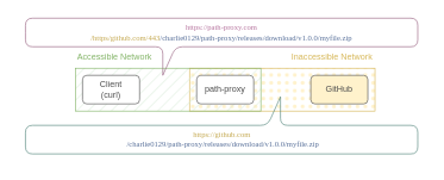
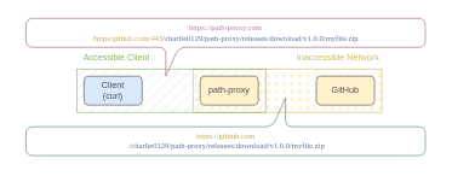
  <mxCell id="0" />
  <mxCell id="1" parent="0" />
  <mxCell id="2" value="" style="rounded=0;whiteSpace=wrap;html=1;fillColor=#fff2cc;strokeColor=#d6b656;fillStyle=dots;" vertex="1" parent="1"><mxGeometry x="265" y="95" width="260" height="60" as="geometry" /></mxCell>
  <mxCell id="3" value="" style="rounded=0;whiteSpace=wrap;html=1;fillColor=#d5e8d4;strokeColor=#82b366;fillStyle=hatch;" vertex="1" parent="1"><mxGeometry x="105" y="95" width="260" height="60" as="geometry" /></mxCell>
- <mxCell id="4" value="&lt;font style=&quot;color: rgb(77, 77, 77);&quot;&gt;Client&lt;/font&gt;&lt;div&gt;&lt;font style=&quot;color: rgb(77, 77, 77);&quot;&gt;(curl)&lt;/font&gt;&lt;/div&gt;" style="rounded=1;whiteSpace=wrap;html=1;strokeColor=#4D4D4D;" vertex="1" parent="1"><mxGeometry x="115" y="105" width="80" height="40" as="geometry" /></mxCell>
- <mxCell id="5" value="&lt;font style=&quot;color: rgb(77, 77, 77);&quot;&gt;path-proxy&lt;/font&gt;" style="rounded=1;whiteSpace=wrap;html=1;strokeColor=#4D4D4D;" vertex="1" parent="1"><mxGeometry x="275" y="105" width="80" height="40" as="geometry" /></mxCell>
+ <mxCell id="4" value="&lt;font style=&quot;color: rgb(77, 77, 77);&quot;&gt;Client&lt;/font&gt;&lt;div&gt;&lt;font style=&quot;color: rgb(77, 77, 77);&quot;&gt;(curl)&lt;/font&gt;&lt;/div&gt;" style="rounded=1;whiteSpace=wrap;html=1;strokeColor=#4D4D4D;fillColor=#dae8fc;" vertex="1" parent="1"><mxGeometry x="115" y="105" width="80" height="40" as="geometry" /></mxCell>
+ <mxCell id="5" value="&lt;font style=&quot;color: rgb(77, 77, 77);&quot;&gt;path-proxy&lt;/font&gt;" style="rounded=1;whiteSpace=wrap;html=1;strokeColor=#4D4D4D;fillColor=#fff2cc;" vertex="1" parent="1"><mxGeometry x="275" y="105" width="80" height="40" as="geometry" /></mxCell>
  <mxCell id="6" value="&lt;font style=&quot;color: rgb(77, 77, 77);&quot;&gt;GitHub&lt;/font&gt;" style="rounded=1;whiteSpace=wrap;html=1;strokeColor=#4D4D4D;fillColor=#fff2cc;" vertex="1" parent="1"><mxGeometry x="435" y="105" width="80" height="40" as="geometry" /></mxCell>
  <mxCell id="7" value="&lt;font style=&quot;color: rgb(214, 182, 86);&quot;&gt;Inaccessible Network&lt;/font&gt;" style="text;html=1;align=center;verticalAlign=middle;whiteSpace=wrap;rounded=0;" vertex="1" parent="1"><mxGeometry x="405" y="65" width="120" height="30" as="geometry" /></mxCell>
- <mxCell id="8" value="&lt;font style=&quot;color: rgb(130, 179, 102);&quot;&gt;Accessible Network&lt;/font&gt;" style="text;html=1;align=center;verticalAlign=middle;whiteSpace=wrap;rounded=0;fillColor=none;strokeColor=none;" vertex="1" parent="1"><mxGeometry x="105" y="65" width="110" height="30" as="geometry" /></mxCell>
+ <mxCell id="8" value="&lt;font style=&quot;color: rgb(130, 179, 102);&quot;&gt;Accessible Client&lt;/font&gt;" style="text;html=1;align=center;verticalAlign=middle;whiteSpace=wrap;rounded=0;fillColor=none;strokeColor=none;" vertex="1" parent="1"><mxGeometry x="105" y="65" width="110" height="30" as="geometry" /></mxCell>
  <mxCell id="9" value="" style="shape=callout;whiteSpace=wrap;html=1;perimeter=calloutPerimeter;fillColor=none;size=40;position=0.35;position2=0.35;base=18;rounded=1;strokeColor=#955F7F;" vertex="1" parent="1"><mxGeometry x="35" y="25" width="550" height="80" as="geometry" /></mxCell>
  <mxCell id="10" value="" style="shape=callout;whiteSpace=wrap;html=1;perimeter=calloutPerimeter;fillColor=none;size=40;position=0.35;position2=0.35;base=18;rounded=1;strokeColor=#4D8178;rotation=-180;" vertex="1" parent="1"><mxGeometry x="35" y="135" width="550" height="80" as="geometry" /></mxCell>
  <mxCell id="11" value="&lt;div&gt;&lt;font style=&quot;color: rgb(181, 115, 157);&quot;&gt;https://path-proxy.com&lt;/font&gt;&lt;/div&gt;&lt;div&gt;&lt;font style=&quot;color: rgb(195, 167, 78);&quot;&gt;/https/github.com/443&lt;/font&gt;&lt;font style=&quot;color: rgb(86, 110, 152);&quot;&gt;/charlie0129/path-proxy/releases/download/v1.0.0/myfile.zip&lt;/font&gt;&lt;/div&gt;" style="text;html=1;align=center;verticalAlign=middle;whiteSpace=wrap;rounded=0;fontFamily=Menlo;fontSize=11;" vertex="1" parent="1"><mxGeometry x="20" y="20" width="580" height="50" as="geometry" /></mxCell>
  <mxCell id="12" value="&lt;div&gt;&lt;font face=&quot;Menlo&quot;&gt;&lt;font style=&quot;color: rgb(195, 167, 78);&quot;&gt;https://github.com&lt;/font&gt;&amp;nbsp;&lt;/font&gt;&lt;/div&gt;&lt;div&gt;&lt;font face=&quot;Menlo&quot; style=&quot;color: rgb(86, 110, 152);&quot;&gt;/charlie0129/path-proxy/releases/download/v1.0.0/myfile.zip&lt;/font&gt;&lt;/div&gt;" style="text;html=1;align=center;verticalAlign=middle;whiteSpace=wrap;rounded=0;fontSize=11;" vertex="1" parent="1"><mxGeometry x="57" y="160" width="510" height="70" as="geometry" /></mxCell>
